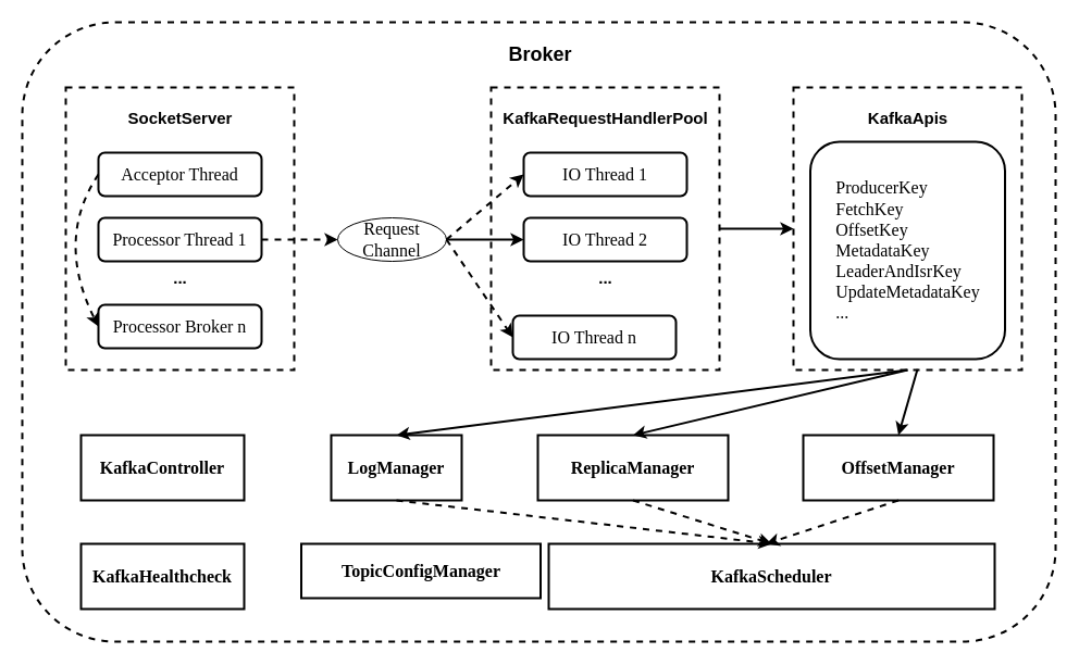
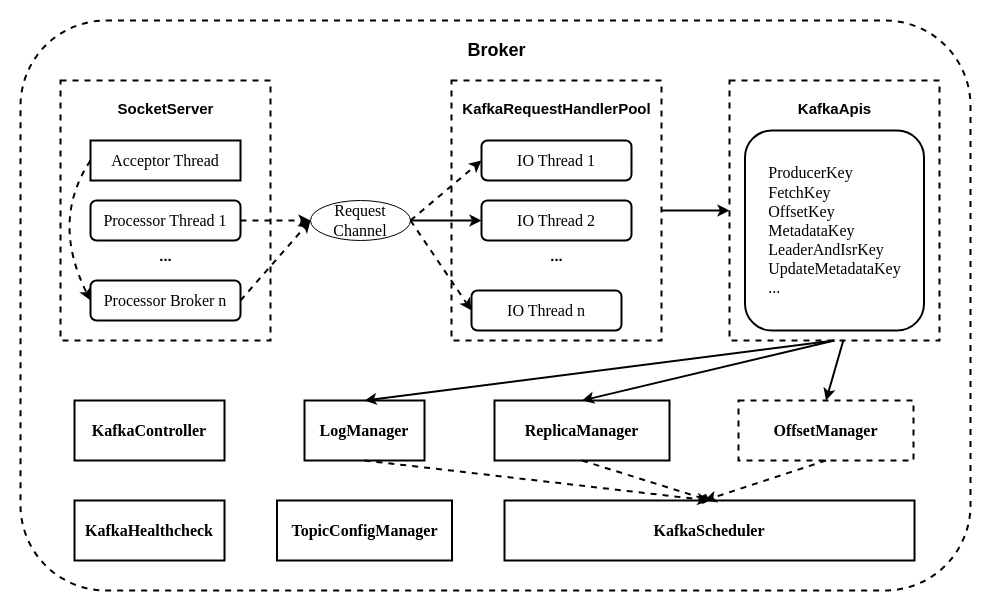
  <mxCell id="0" />
  <mxCell id="1" parent="0" />
  <mxCell id="2" value="" style="rounded=1;whiteSpace=wrap;html=1;dashed=1;strokeWidth=2;" vertex="1" parent="1"><mxGeometry x="20" y="20" width="950" height="570" as="geometry" /></mxCell>
  <mxCell id="3" value="" style="rounded=0;whiteSpace=wrap;html=1;dashed=1;strokeWidth=2;" vertex="1" parent="1"><mxGeometry x="729" y="80" width="210" height="260" as="geometry" /></mxCell>
  <mxCell id="4" value="" style="rounded=0;whiteSpace=wrap;html=1;dashed=1;strokeWidth=2;" vertex="1" parent="1"><mxGeometry x="60" y="80" width="210" height="260" as="geometry" /></mxCell>
- <mxCell id="5" value="&lt;font face=&quot;Times New Roman&quot; style=&quot;font-size: 16px;&quot;&gt;Acceptor Thread&lt;/font&gt;" style="rounded=1;whiteSpace=wrap;html=1;strokeWidth=2;" vertex="1" parent="1"><mxGeometry x="90" y="140" width="150" height="40" as="geometry" /></mxCell>
+ <mxCell id="5" value="&lt;font face=&quot;Times New Roman&quot; style=&quot;font-size: 16px;&quot;&gt;Acceptor Thread&lt;/font&gt;" style="whiteSpace=wrap;html=1;strokeWidth=2;rounded=0;" vertex="1" parent="1"><mxGeometry x="90" y="140" width="150" height="40" as="geometry" /></mxCell>
  <mxCell id="6" value="&lt;font face=&quot;Times New Roman&quot; style=&quot;font-size: 16px;&quot;&gt;Processor Thread 1&lt;/font&gt;" style="rounded=1;whiteSpace=wrap;html=1;strokeWidth=2;" vertex="1" parent="1"><mxGeometry x="90" y="200" width="150" height="40" as="geometry" /></mxCell>
  <mxCell id="7" value="&lt;font face=&quot;Times New Roman&quot; style=&quot;font-size: 16px;&quot;&gt;Processor Broker n&lt;/font&gt;" style="rounded=1;whiteSpace=wrap;html=1;strokeWidth=2;" vertex="1" parent="1"><mxGeometry x="90" y="280" width="150" height="40" as="geometry" /></mxCell>
  <mxCell id="8" value="&lt;b&gt;&lt;font style=&quot;font-size: 15px;&quot;&gt;SocketServer&lt;/font&gt;&lt;/b&gt;" style="text;html=1;align=center;verticalAlign=middle;resizable=0;points=[];autosize=1;strokeColor=none;fillColor=none;" vertex="1" parent="1"><mxGeometry x="105" y="93" width="120" height="30" as="geometry" /></mxCell>
  <mxCell id="9" value="&lt;b&gt;&lt;font style=&quot;font-size: 15px;&quot;&gt;...&lt;/font&gt;&lt;/b&gt;" style="text;html=1;align=center;verticalAlign=middle;resizable=0;points=[];autosize=1;strokeColor=none;fillColor=none;" vertex="1" parent="1"><mxGeometry x="145" y="240" width="40" height="30" as="geometry" /></mxCell>
  <mxCell id="10" value="" style="curved=1;endArrow=classic;html=1;rounded=0;exitX=0;exitY=0.5;exitDx=0;exitDy=0;entryX=0;entryY=0.5;entryDx=0;entryDy=0;dashed=1;strokeWidth=2;" edge="1" parent="1" source="5" target="7"><mxGeometry width="50" height="50" relative="1" as="geometry"><mxPoint x="100" y="170" as="sourcePoint" /><mxPoint x="100" y="230" as="targetPoint" /><Array as="points"><mxPoint y="220" x="50" /></Array></mxGeometry></mxCell>
  <mxCell id="11" value="&lt;font face=&quot;Times New Roman&quot; style=&quot;font-size: 16px;&quot;&gt;Request&lt;br&gt;Channel&lt;/font&gt;" style="ellipse;whiteSpace=wrap;html=1;" vertex="1" parent="1"><mxGeometry x="310" y="200" width="100" height="40" as="geometry" /></mxCell>
  <mxCell id="12" style="edgeStyle=orthogonalEdgeStyle;rounded=0;orthogonalLoop=1;jettySize=auto;html=1;exitX=1;exitY=0.5;exitDx=0;exitDy=0;entryX=0;entryY=0.5;entryDx=0;entryDy=0;strokeWidth=2;" edge="1" parent="1" source="13" target="3"><mxGeometry relative="1" as="geometry" /></mxCell>
  <mxCell id="13" value="" style="rounded=0;whiteSpace=wrap;html=1;dashed=1;strokeWidth=2;" vertex="1" parent="1"><mxGeometry x="451" y="80" width="210" height="260" as="geometry" /></mxCell>
  <mxCell id="14" value="&lt;font face=&quot;Times New Roman&quot; style=&quot;font-size: 16px;&quot;&gt;IO Thread 1&lt;/font&gt;" style="rounded=1;whiteSpace=wrap;html=1;strokeWidth=2;" vertex="1" parent="1"><mxGeometry x="481" y="140" width="150" height="40" as="geometry" /></mxCell>
  <mxCell id="15" value="&lt;font face=&quot;Times New Roman&quot; style=&quot;font-size: 16px;&quot;&gt;IO Thread 2&lt;/font&gt;" style="rounded=1;whiteSpace=wrap;html=1;strokeWidth=2;" vertex="1" parent="1"><mxGeometry x="481" y="200" width="150" height="40" as="geometry" /></mxCell>
  <mxCell id="16" value="&lt;font face=&quot;Times New Roman&quot; style=&quot;font-size: 16px;&quot;&gt;IO Thread n&lt;/font&gt;" style="rounded=1;whiteSpace=wrap;html=1;strokeWidth=2;" vertex="1" parent="1"><mxGeometry x="471" y="290" width="150" height="40" as="geometry" /></mxCell>
  <mxCell id="17" value="&lt;b&gt;&lt;font style=&quot;font-size: 15px;&quot;&gt;KafkaRequestHandlerPool&lt;/font&gt;&lt;/b&gt;" style="text;html=1;align=center;verticalAlign=middle;resizable=0;points=[];autosize=1;strokeColor=none;fillColor=none;" vertex="1" parent="1"><mxGeometry x="451" y="93" width="210" height="30" as="geometry" /></mxCell>
  <mxCell id="18" value="&lt;b&gt;&lt;font style=&quot;font-size: 15px;&quot;&gt;...&lt;/font&gt;&lt;/b&gt;" style="text;html=1;align=center;verticalAlign=middle;resizable=0;points=[];autosize=1;strokeColor=none;fillColor=none;" vertex="1" parent="1"><mxGeometry x="536" y="240" width="40" height="30" as="geometry" /></mxCell>
  <mxCell id="19" value="" style="endArrow=classic;html=1;rounded=0;exitX=1;exitY=0.5;exitDx=0;exitDy=0;entryX=0;entryY=0.5;entryDx=0;entryDy=0;strokeWidth=2;dashed=1;" edge="1" parent="1" source="6" target="11"><mxGeometry width="50" height="50" relative="1" as="geometry"><mxPoint x="370" y="200" as="sourcePoint" /><mxPoint x="420" y="150" as="targetPoint" /></mxGeometry></mxCell>
+ <mxCell id="20" value="" style="endArrow=classic;html=1;rounded=0;exitX=1;exitY=0.5;exitDx=0;exitDy=0;entryX=0;entryY=0.5;entryDx=0;entryDy=0;strokeWidth=2;dashed=1;" edge="1" parent="1" source="7" target="11"><mxGeometry width="50" height="50" relative="1" as="geometry"><mxPoint x="370" y="200" as="sourcePoint" /><mxPoint x="420" y="150" as="targetPoint" /></mxGeometry></mxCell>
  <mxCell id="21" value="" style="endArrow=classic;html=1;rounded=0;exitX=1;exitY=0.5;exitDx=0;exitDy=0;entryX=0;entryY=0.5;entryDx=0;entryDy=0;strokeWidth=2;dashed=1;" edge="1" parent="1" source="11" target="14"><mxGeometry width="50" height="50" relative="1" as="geometry"><mxPoint x="430" y="250" as="sourcePoint" /><mxPoint x="480" y="200" as="targetPoint" /></mxGeometry></mxCell>
  <mxCell id="22" value="" style="endArrow=classic;html=1;rounded=0;exitX=1;exitY=0.5;exitDx=0;exitDy=0;entryX=0;entryY=0.5;entryDx=0;entryDy=0;strokeWidth=2;dashed=0;" edge="1" parent="1" source="11" target="15"><mxGeometry width="50" height="50" relative="1" as="geometry"><mxPoint x="430" y="250" as="sourcePoint" /><mxPoint x="480" y="200" as="targetPoint" /></mxGeometry></mxCell>
  <mxCell id="23" value="" style="endArrow=classic;html=1;rounded=0;exitX=1;exitY=0.5;exitDx=0;exitDy=0;entryX=0;entryY=0.5;entryDx=0;entryDy=0;strokeWidth=2;dashed=1;" edge="1" parent="1" source="11" target="16"><mxGeometry width="50" height="50" relative="1" as="geometry"><mxPoint x="430" y="250" as="sourcePoint" /><mxPoint x="480" y="200" as="targetPoint" /></mxGeometry></mxCell>
  <mxCell id="24" value="&lt;blockquote style=&quot;margin: 0 0 0 40px; border: none; padding: 0px;&quot;&gt;&lt;/blockquote&gt;&lt;font face=&quot;Times New Roman&quot;&gt;&lt;span style=&quot;background-color: initial; font-size: 16px;&quot;&gt;&lt;div style=&quot;text-align: left;&quot;&gt;&lt;span style=&quot;background-color: initial;&quot;&gt;ProducerKey&lt;/span&gt;&lt;/div&gt;&lt;/span&gt;&lt;span style=&quot;background-color: initial; font-size: 16px;&quot;&gt;&lt;div style=&quot;text-align: left;&quot;&gt;&lt;span style=&quot;background-color: initial;&quot;&gt;FetchKey&lt;/span&gt;&lt;/div&gt;&lt;/span&gt;&lt;span style=&quot;background-color: initial; font-size: 16px;&quot;&gt;&lt;div style=&quot;text-align: left;&quot;&gt;&lt;span style=&quot;background-color: initial;&quot;&gt;OffsetKey&lt;/span&gt;&lt;/div&gt;&lt;/span&gt;&lt;span style=&quot;background-color: initial; font-size: 16px;&quot;&gt;&lt;div style=&quot;text-align: left;&quot;&gt;&lt;span style=&quot;background-color: initial;&quot;&gt;MetadataKey&lt;/span&gt;&lt;/div&gt;&lt;/span&gt;&lt;span style=&quot;background-color: initial; font-size: 16px;&quot;&gt;&lt;div style=&quot;text-align: left;&quot;&gt;&lt;span style=&quot;background-color: initial;&quot;&gt;LeaderAndIsrKey&lt;/span&gt;&lt;/div&gt;&lt;/span&gt;&lt;span style=&quot;background-color: initial; font-size: 16px;&quot;&gt;&lt;div style=&quot;text-align: left;&quot;&gt;&lt;span style=&quot;background-color: initial;&quot;&gt;UpdateMetadataKey&lt;/span&gt;&lt;/div&gt;&lt;/span&gt;&lt;span style=&quot;font-size: 16px; background-color: initial;&quot;&gt;&lt;div style=&quot;text-align: left;&quot;&gt;&lt;span style=&quot;background-color: initial;&quot;&gt;...&lt;/span&gt;&lt;/div&gt;&lt;/span&gt;&lt;/font&gt;&lt;blockquote style=&quot;margin: 0 0 0 40px; border: none; padding: 0px;&quot;&gt;&lt;/blockquote&gt;&lt;blockquote style=&quot;margin: 0 0 0 40px; border: none; padding: 0px;&quot;&gt;&lt;/blockquote&gt;&lt;blockquote style=&quot;margin: 0 0 0 40px; border: none; padding: 0px;&quot;&gt;&lt;/blockquote&gt;&lt;blockquote style=&quot;margin: 0 0 0 40px; border: none; padding: 0px;&quot;&gt;&lt;/blockquote&gt;&lt;blockquote style=&quot;margin: 0 0 0 40px; border: none; padding: 0px;&quot;&gt;&lt;/blockquote&gt;" style="rounded=1;whiteSpace=wrap;html=1;strokeWidth=2;" vertex="1" parent="1"><mxGeometry x="744.5" y="130" width="179" height="200" as="geometry" /></mxCell>
  <mxCell id="25" value="&lt;b&gt;&lt;font style=&quot;font-size: 15px;&quot;&gt;KafkaApis&lt;/font&gt;&lt;/b&gt;" style="text;html=1;align=center;verticalAlign=middle;resizable=0;points=[];autosize=1;strokeColor=none;fillColor=none;" vertex="1" parent="1"><mxGeometry x="784" y="93" width="100" height="30" as="geometry" /></mxCell>
  <mxCell id="26" value="&lt;font face=&quot;Times New Roman&quot; style=&quot;font-size: 16px;&quot;&gt;&lt;b&gt;LogManager&lt;/b&gt;&lt;/font&gt;" style="rounded=0;whiteSpace=wrap;html=1;strokeWidth=2;" vertex="1" parent="1"><mxGeometry x="304" y="400" width="120" height="60" as="geometry" /></mxCell>
  <mxCell id="27" value="&lt;font face=&quot;Times New Roman&quot; style=&quot;font-size: 16px;&quot;&gt;&lt;b&gt;KafkaController&lt;/b&gt;&lt;/font&gt;" style="rounded=0;whiteSpace=wrap;html=1;strokeWidth=2;" vertex="1" parent="1"><mxGeometry x="74" y="400" width="150" height="60" as="geometry" /></mxCell>
  <mxCell id="28" value="&lt;font face=&quot;Times New Roman&quot; style=&quot;font-size: 16px;&quot;&gt;&lt;b&gt;KafkaHealthcheck&lt;/b&gt;&lt;/font&gt;" style="rounded=0;whiteSpace=wrap;html=1;strokeWidth=2;" vertex="1" parent="1"><mxGeometry x="74" y="500" width="150" height="60" as="geometry" /></mxCell>
- <mxCell id="29" value="&lt;font face=&quot;Times New Roman&quot; style=&quot;font-size: 16px;&quot;&gt;&lt;b&gt;TopicConfigManager&lt;/b&gt;&lt;/font&gt;" style="rounded=0;whiteSpace=wrap;html=1;strokeWidth=2;" vertex="1" parent="1"><mxGeometry x="276.5" y="500" width="220" height="50" as="geometry" /></mxCell>
+ <mxCell id="29" value="&lt;font face=&quot;Times New Roman&quot; style=&quot;font-size: 16px;&quot;&gt;&lt;b&gt;TopicConfigManager&lt;/b&gt;&lt;/font&gt;" style="rounded=0;whiteSpace=wrap;html=1;strokeWidth=2;" vertex="1" parent="1"><mxGeometry x="276.5" y="500" width="175" height="60" as="geometry" /></mxCell>
  <mxCell id="30" value="&lt;font face=&quot;Times New Roman&quot; style=&quot;font-size: 16px;&quot;&gt;&lt;b&gt;ReplicaManager&lt;/b&gt;&lt;/font&gt;" style="rounded=0;whiteSpace=wrap;html=1;strokeWidth=2;" vertex="1" parent="1"><mxGeometry x="494" y="400" width="175" height="60" as="geometry" /></mxCell>
  <mxCell id="31" value="&lt;font face=&quot;Times New Roman&quot; style=&quot;font-size: 16px;&quot;&gt;&lt;b&gt;KafkaScheduler&lt;/b&gt;&lt;/font&gt;" style="rounded=0;whiteSpace=wrap;html=1;strokeWidth=2;" vertex="1" parent="1"><mxGeometry x="504" y="500" width="410" height="60" as="geometry" /></mxCell>
- <mxCell id="32" value="&lt;font face=&quot;Times New Roman&quot; style=&quot;font-size: 16px;&quot;&gt;&lt;b&gt;OffsetManager&lt;/b&gt;&lt;/font&gt;" style="rounded=0;whiteSpace=wrap;html=1;strokeWidth=2;" vertex="1" parent="1"><mxGeometry x="738" y="400" width="175" height="60" as="geometry" /></mxCell>
+ <mxCell id="32" value="&lt;font face=&quot;Times New Roman&quot; style=&quot;font-size: 16px;&quot;&gt;&lt;b&gt;OffsetManager&lt;/b&gt;&lt;/font&gt;" style="rounded=0;whiteSpace=wrap;html=1;strokeWidth=2;dashed=1;" vertex="1" parent="1"><mxGeometry x="738" y="400" width="175" height="60" as="geometry" /></mxCell>
  <mxCell id="33" value="" style="endArrow=classic;html=1;rounded=0;exitX=0.5;exitY=1;exitDx=0;exitDy=0;entryX=0.5;entryY=0;entryDx=0;entryDy=0;dashed=1;strokeWidth=2;" edge="1" parent="1" source="26" target="31"><mxGeometry width="50" height="50" relative="1" as="geometry"><mxPoint x="564" y="380" as="sourcePoint" /><mxPoint x="614" y="330" as="targetPoint" /></mxGeometry></mxCell>
- <mxCell id="34" value="" style="endArrow=classic;html=1;rounded=0;exitX=0.5;exitY=1;exitDx=0;exitDy=0;entryX=0.5;entryY=0;entryDx=0;entryDy=0;dashed=1;strokeWidth=2;" edge="1" parent="1" source="30" target="31"><mxGeometry width="50" height="50" relative="1" as="geometry"><mxPoint x="564" y="380" as="sourcePoint" /><mxPoint x="614" y="330" as="targetPoint" /></mxGeometry></mxCell>
+ <mxCell id="34" value="" style="endArrow=diamond;html=1;rounded=0;exitX=0.5;exitY=1;exitDx=0;exitDy=0;entryX=0.5;entryY=0;entryDx=0;entryDy=0;dashed=1;strokeWidth=2;" edge="1" parent="1" source="30" target="31"><mxGeometry width="50" height="50" relative="1" as="geometry"><mxPoint x="564" y="380" as="sourcePoint" /><mxPoint x="614" y="330" as="targetPoint" /></mxGeometry></mxCell>
  <mxCell id="35" value="" style="endArrow=classic;html=1;rounded=0;exitX=0.5;exitY=1;exitDx=0;exitDy=0;strokeWidth=2;dashed=1;" edge="1" parent="1" source="32"><mxGeometry width="50" height="50" relative="1" as="geometry"><mxPoint x="564" y="380" as="sourcePoint" /><mxPoint x="704" y="500" as="targetPoint" /></mxGeometry></mxCell>
  <mxCell id="36" value="" style="endArrow=classic;html=1;rounded=0;exitX=0.5;exitY=1;exitDx=0;exitDy=0;entryX=0.5;entryY=0;entryDx=0;entryDy=0;strokeWidth=2;" edge="1" parent="1" source="3" target="26"><mxGeometry width="50" height="50" relative="1" as="geometry"><mxPoint x="620" y="370" as="sourcePoint" /><mxPoint x="670" y="320" as="targetPoint" /></mxGeometry></mxCell>
  <mxCell id="37" value="" style="endArrow=classic;html=1;rounded=0;exitX=0.5;exitY=1;exitDx=0;exitDy=0;entryX=0.5;entryY=0;entryDx=0;entryDy=0;strokeWidth=2;" edge="1" parent="1" source="3" target="30"><mxGeometry width="50" height="50" relative="1" as="geometry"><mxPoint x="620" y="370" as="sourcePoint" /><mxPoint x="670" y="320" as="targetPoint" /></mxGeometry></mxCell>
  <mxCell id="38" value="" style="endArrow=classic;html=1;rounded=0;exitX=0.543;exitY=0.997;exitDx=0;exitDy=0;exitPerimeter=0;entryX=0.5;entryY=0;entryDx=0;entryDy=0;strokeWidth=2;" edge="1" parent="1" source="3" target="32"><mxGeometry width="50" height="50" relative="1" as="geometry"><mxPoint x="620" y="370" as="sourcePoint" /><mxPoint x="670" y="320" as="targetPoint" /></mxGeometry></mxCell>
  <mxCell id="39" value="&lt;b&gt;&lt;font style=&quot;font-size: 18px;&quot;&gt;Broker&lt;/font&gt;&lt;/b&gt;" style="text;html=1;align=center;verticalAlign=middle;resizable=0;points=[];autosize=1;strokeColor=none;fillColor=none;" vertex="1" parent="1"><mxGeometry x="456" y="30" width="80" height="40" as="geometry" /></mxCell>
